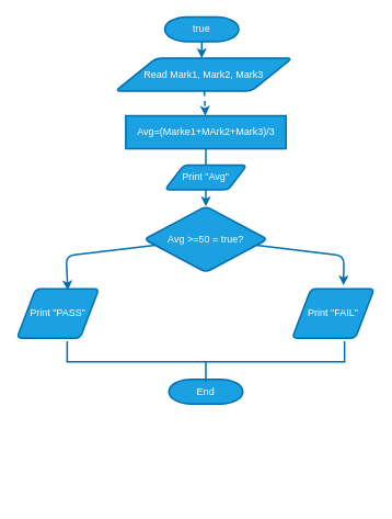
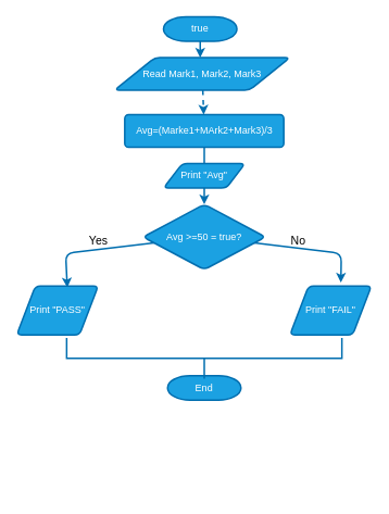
  <mxCell id="0" />
  <mxCell id="1" parent="0" />
  <mxCell id="2" value="" style="edgeStyle=none;html=1;fillColor=#1ba1e2;strokeColor=#006EAF;strokeWidth=2;" edge="1" parent="1" source="3"><mxGeometry relative="1" as="geometry"><mxPoint x="245" y="70" as="targetPoint" /></mxGeometry></mxCell>
  <mxCell id="3" value="true" style="strokeWidth=2;html=1;shape=mxgraph.flowchart.terminator;whiteSpace=wrap;fillColor=#1ba1e2;fontColor=#ffffff;strokeColor=#006EAF;" vertex="1" parent="1"><mxGeometry x="200" y="20" width="90" height="30" as="geometry" /></mxCell>
  <mxCell id="4" value="" style="edgeStyle=none;html=1;strokeWidth=2;fillColor=#1ba1e2;strokeColor=#006EAF;dashed=1;" edge="1" parent="1" source="5" target="7"><mxGeometry relative="1" as="geometry" /></mxCell>
  <mxCell id="5" value="&lt;span style=&quot;color: rgb(255, 255, 255);&quot;&gt;Read Mark1, Mark2, Mark3&lt;/span&gt;" style="shape=parallelogram;html=1;strokeWidth=2;perimeter=parallelogramPerimeter;whiteSpace=wrap;rounded=1;arcSize=12;size=0.23;fillColor=#1ba1e2;fontColor=#ffffff;strokeColor=#006EAF;" vertex="1" parent="1"><mxGeometry x="140" y="70" width="215" height="40" as="geometry" /></mxCell>
  <mxCell id="6" value="" style="edgeStyle=none;html=1;strokeWidth=2;fillColor=#1ba1e2;strokeColor=#006EAF;startArrow=none;" edge="1" parent="1" source="18" target="10"><mxGeometry relative="1" as="geometry" /></mxCell>
- <mxCell id="7" value="Avg=(Marke1+MArk2+Mark3)/3" style="whiteSpace=wrap;html=1;fillColor=#1ba1e2;strokeColor=#006EAF;fontColor=#ffffff;strokeWidth=2;arcSize=12;rounded=0;" vertex="1" parent="1"><mxGeometry x="152.5" y="140" width="195" height="40" as="geometry" /></mxCell>
+ <mxCell id="7" value="Avg=(Marke1+MArk2+Mark3)/3" style="whiteSpace=wrap;html=1;fillColor=#1ba1e2;strokeColor=#006EAF;fontColor=#ffffff;strokeWidth=2;rounded=1;arcSize=12;" vertex="1" parent="1"><mxGeometry x="152.5" y="140" width="195" height="40" as="geometry" /></mxCell>
  <mxCell id="8" value="" style="edgeStyle=none;html=1;strokeWidth=2;entryX=0.62;entryY=0.033;entryDx=0;entryDy=0;entryPerimeter=0;fillColor=#1ba1e2;strokeColor=#006EAF;" edge="1" parent="1" source="10" target="11"><mxGeometry relative="1" as="geometry"><mxPoint x="60" y="310" as="targetPoint" /><Array as="points"><mxPoint x="80" y="310" /></Array></mxGeometry></mxCell>
  <mxCell id="9" value="" style="edgeStyle=none;html=1;strokeWidth=2;entryX=0.625;entryY=-0.067;entryDx=0;entryDy=0;entryPerimeter=0;fillColor=#1ba1e2;strokeColor=#006EAF;" edge="1" parent="1" source="10" target="12"><mxGeometry relative="1" as="geometry"><mxPoint x="440" y="310" as="targetPoint" /><Array as="points"><mxPoint x="418" y="310" /></Array></mxGeometry></mxCell>
  <mxCell id="10" value="Avg &amp;gt;=50 = true?" style="rhombus;whiteSpace=wrap;html=1;fillColor=#1ba1e2;strokeColor=#006EAF;fontColor=#ffffff;strokeWidth=2;rounded=1;arcSize=12;" vertex="1" parent="1"><mxGeometry x="175" y="250" width="150" height="80" as="geometry" /></mxCell>
  <mxCell id="11" value="Print &quot;PASS&quot;" style="shape=parallelogram;html=1;strokeWidth=2;perimeter=parallelogramPerimeter;whiteSpace=wrap;rounded=1;arcSize=12;size=0.23;fillColor=#1ba1e2;fontColor=#ffffff;strokeColor=#006EAF;" vertex="1" parent="1"><mxGeometry x="20" y="350" width="100" height="60" as="geometry" /></mxCell>
  <mxCell id="12" value="Print &quot;FAIL&quot;" style="shape=parallelogram;html=1;strokeWidth=2;perimeter=parallelogramPerimeter;whiteSpace=wrap;rounded=1;arcSize=12;size=0.23;fillColor=#1ba1e2;fontColor=#ffffff;strokeColor=#006EAF;" vertex="1" parent="1"><mxGeometry x="355" y="350" width="100" height="60" as="geometry" /></mxCell>
+ <mxCell id="13" value="&lt;font style=&quot;font-size: 14px;&quot;&gt;Yes&lt;/font&gt;" style="text;html=1;align=center;verticalAlign=middle;resizable=0;points=[];autosize=1;strokeColor=none;fillColor=none;" vertex="1" parent="1"><mxGeometry x="95" y="280" width="50" height="30" as="geometry" /></mxCell>
+ <mxCell id="14" value="&lt;font style=&quot;font-size: 14px;&quot;&gt;No&lt;/font&gt;" style="text;html=1;align=center;verticalAlign=middle;resizable=0;points=[];autosize=1;strokeColor=none;fillColor=none;" vertex="1" parent="1"><mxGeometry x="345" y="280" width="40" height="30" as="geometry" /></mxCell>
  <mxCell id="15" value="End" style="strokeWidth=2;html=1;shape=mxgraph.flowchart.terminator;whiteSpace=wrap;fillColor=#1ba1e2;fontColor=#ffffff;strokeColor=#006EAF;" vertex="1" parent="1"><mxGeometry x="205" y="460" width="90" height="30" as="geometry" /></mxCell>
  <mxCell id="16" value="" style="strokeWidth=2;html=1;shape=mxgraph.flowchart.annotation_2;align=left;labelPosition=right;pointerEvents=1;fontSize=14;rotation=-90;fillColor=#1ba1e2;fontColor=#ffffff;strokeColor=#006EAF;" vertex="1" parent="1"><mxGeometry x="225" y="270" width="50" height="337.5" as="geometry" /></mxCell>
  <mxCell id="17" value="" style="edgeStyle=none;html=1;strokeWidth=2;fillColor=#1ba1e2;strokeColor=#006EAF;endArrow=none;" edge="1" parent="1" source="7" target="18"><mxGeometry relative="1" as="geometry"><mxPoint x="250" y="180" as="sourcePoint" /><mxPoint x="250" y="270" as="targetPoint" /></mxGeometry></mxCell>
  <mxCell id="18" value="Print &quot;Avg&quot;" style="shape=parallelogram;html=1;strokeWidth=2;perimeter=parallelogramPerimeter;whiteSpace=wrap;rounded=1;arcSize=12;size=0.23;fillColor=#1ba1e2;fontColor=#ffffff;strokeColor=#006EAF;" vertex="1" parent="1"><mxGeometry x="200" y="200" width="100" height="30" as="geometry" /></mxCell>
